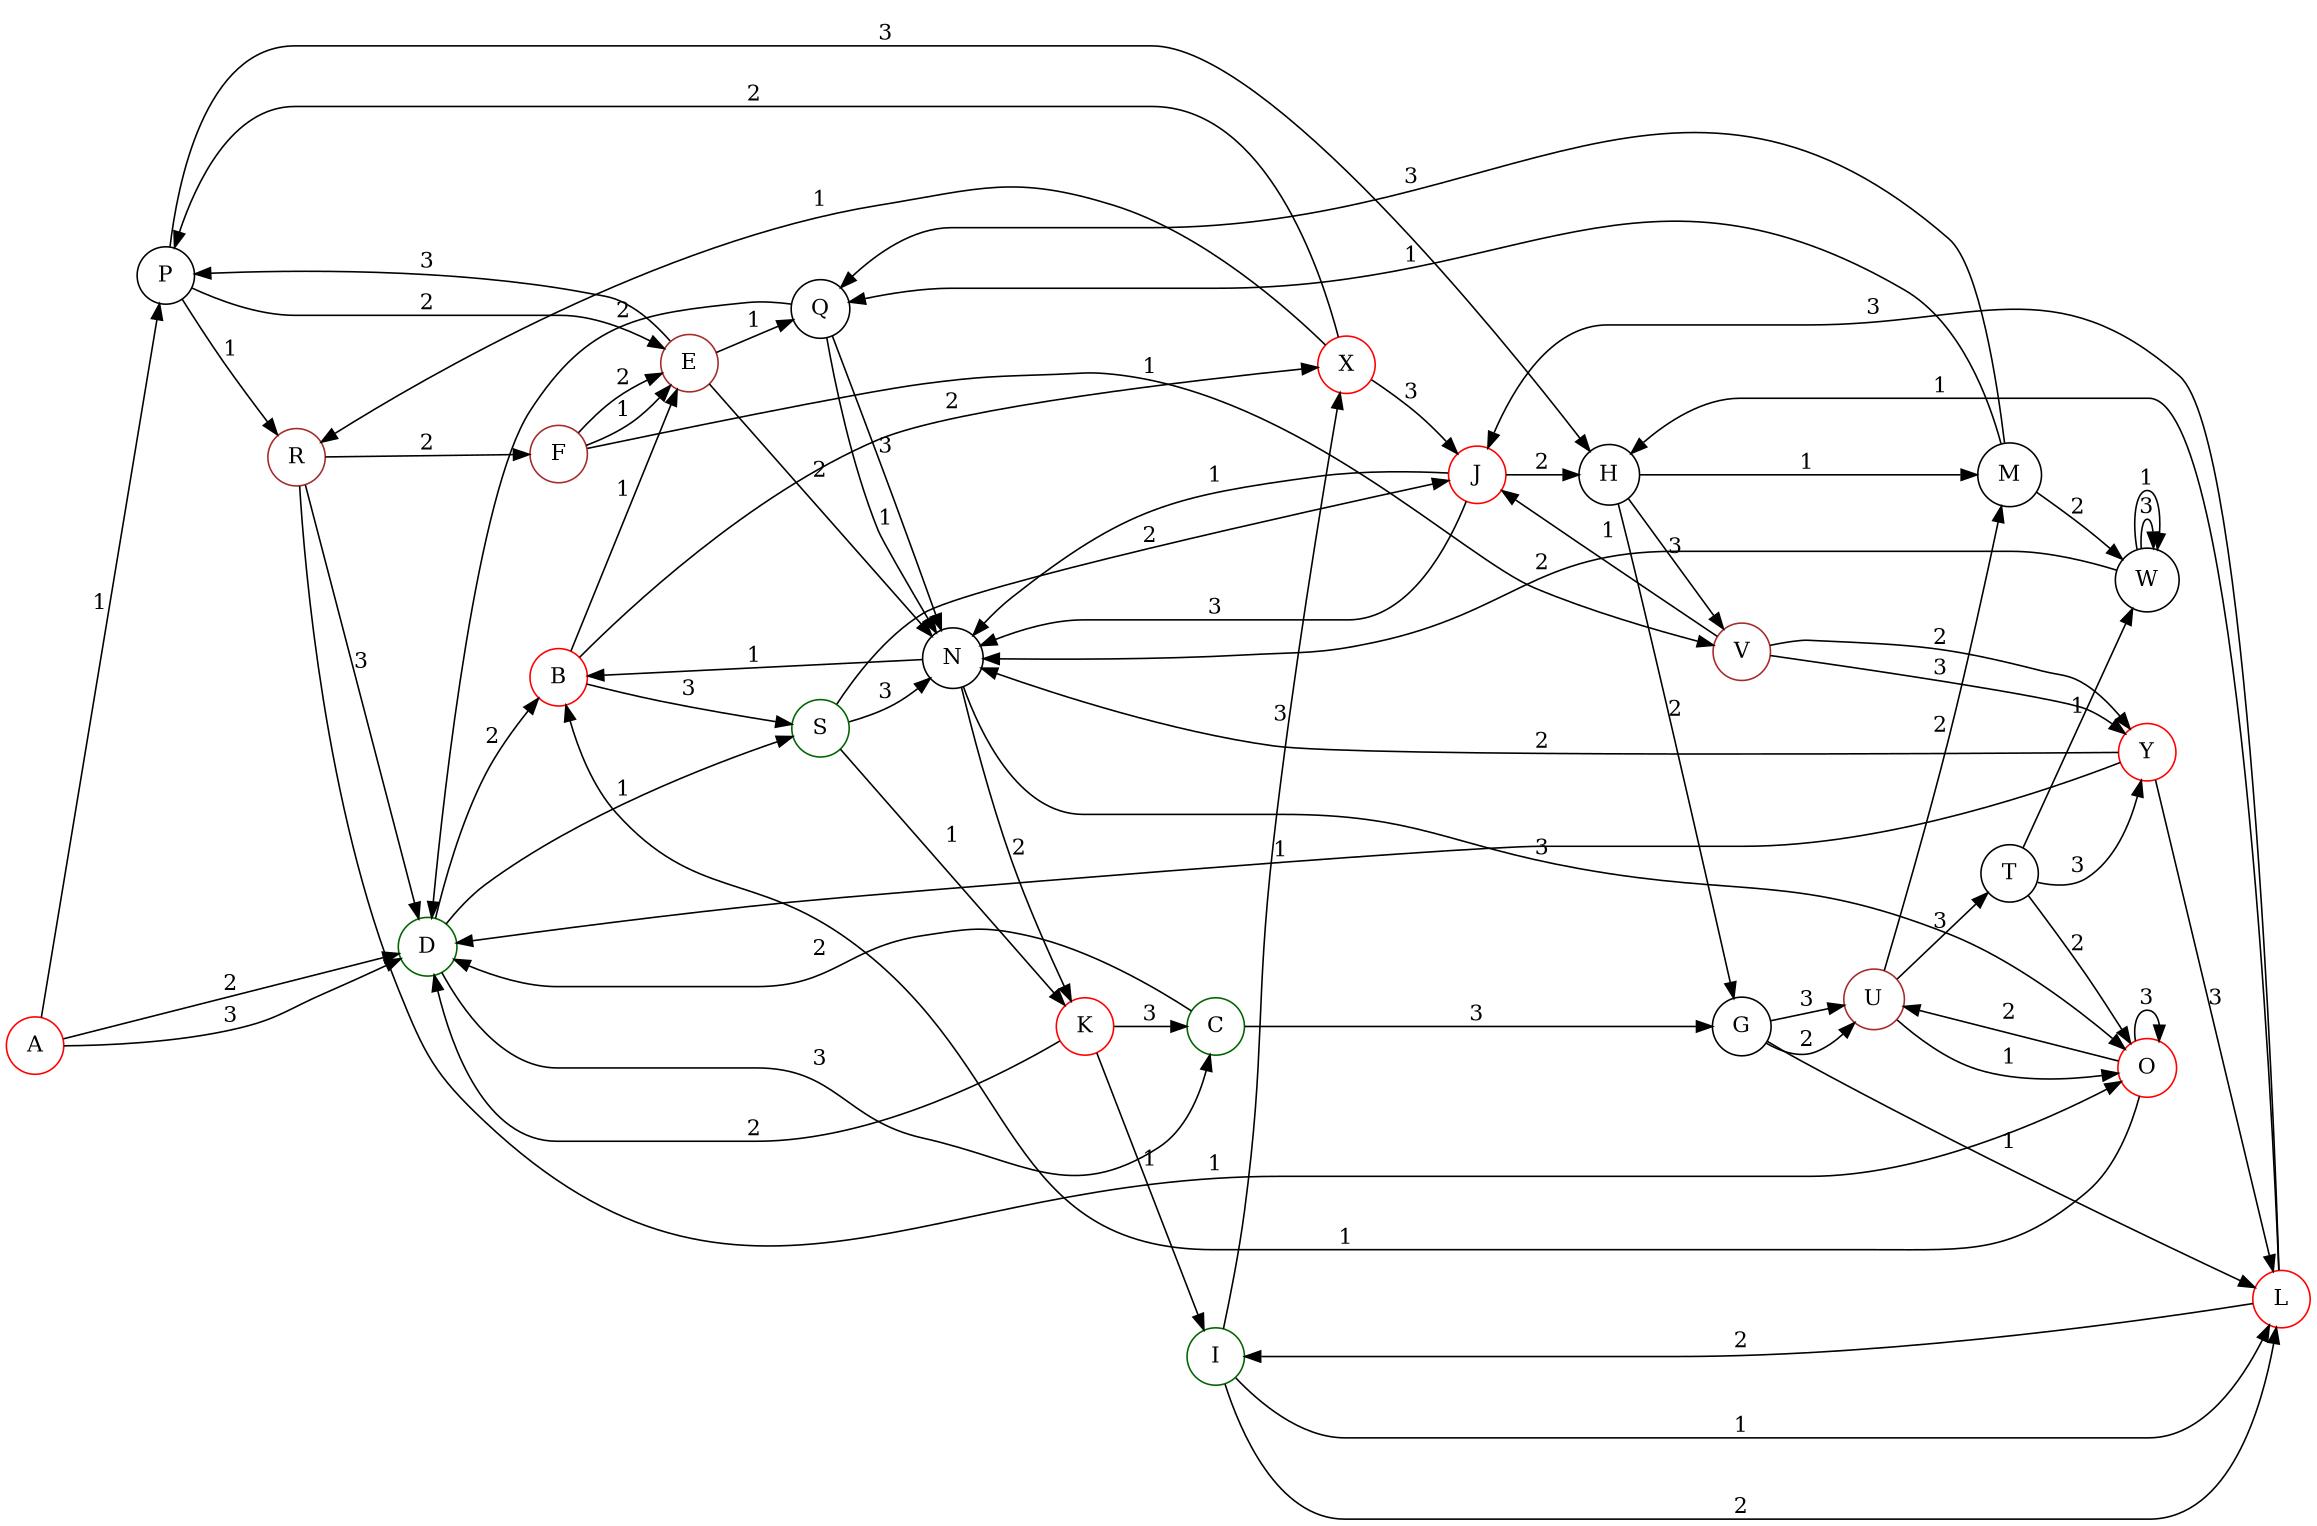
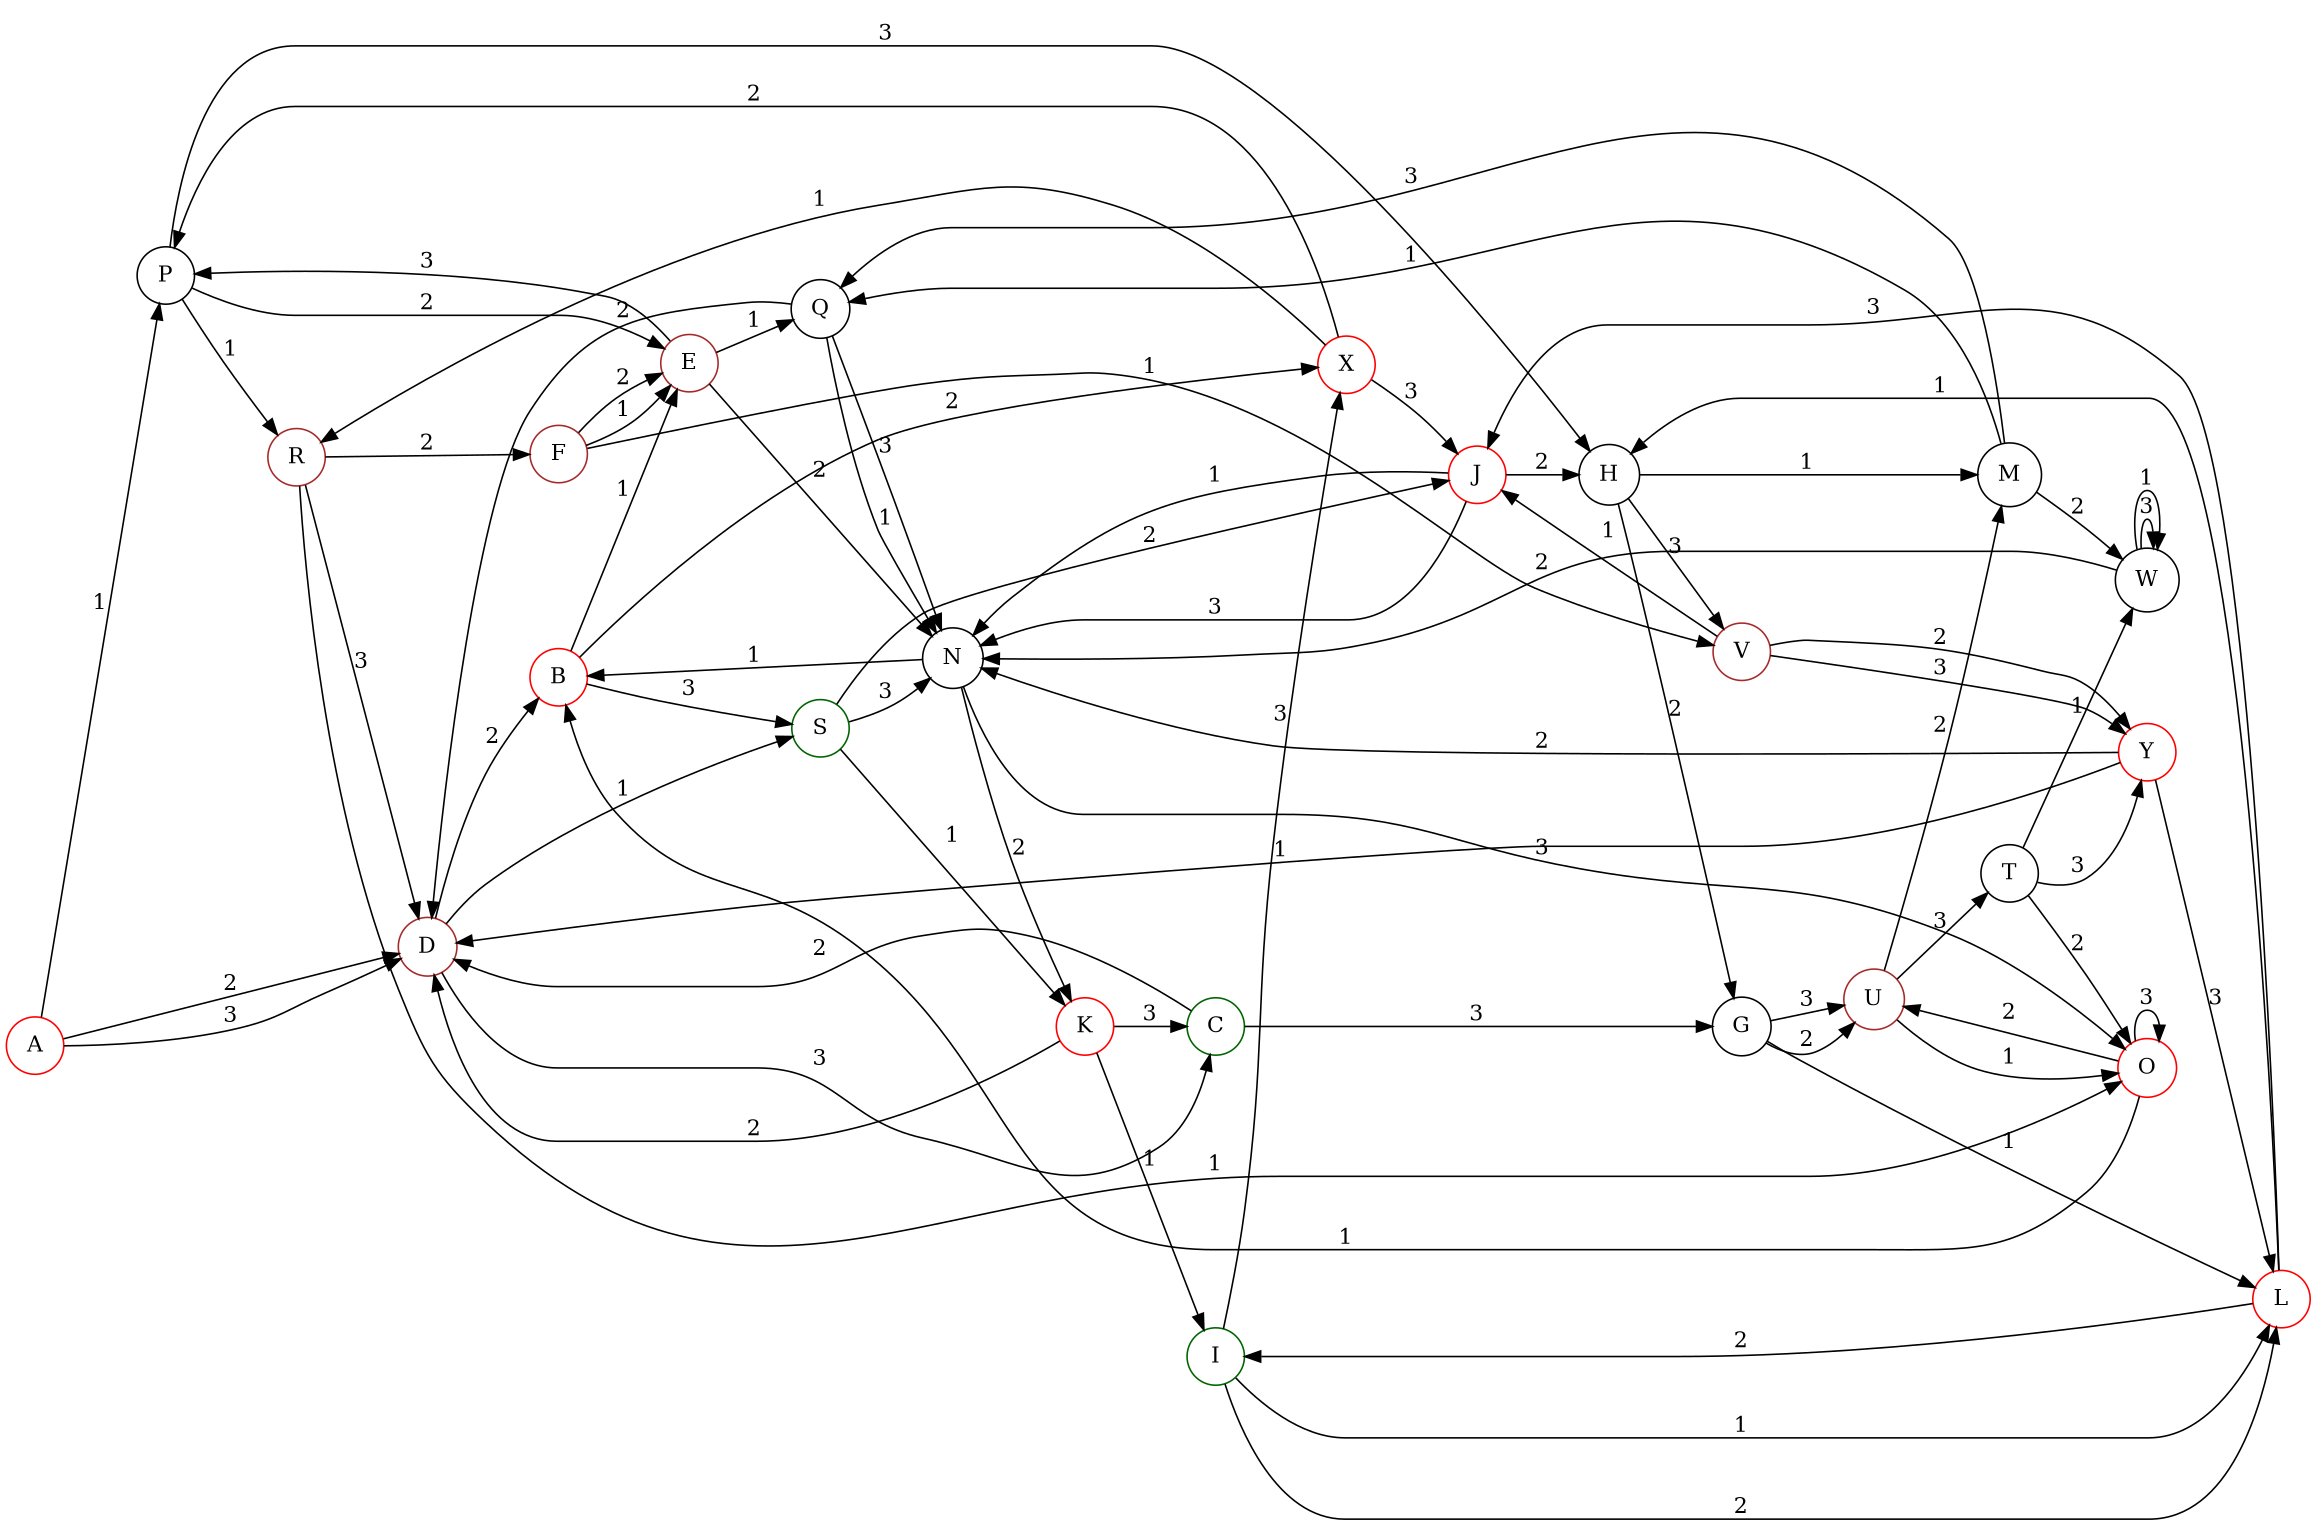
  digraph {
    rankdir=LR
    node [color=black shape=circle]
    P
    A [color=red]
-   D [color=darkgreen]
+   D [color=brown]
    R [color=brown]
    H
    E [color=brown]
    B [color=red]
    S [color=darkgreen]
    C [color=darkgreen]
    O [color=red]
    F [color=brown]
    M
    G
    V [color=brown]
    N
    Q
    X [color=red]
    K [color=red]
    J [color=red]
    U [color=brown]
    W
    L [color=red]
    Y [color=red]
    T
    I [color=darkgreen]
    P -> R [label=1]
    P -> H [label=3]
    P -> E [label=2]
    A -> P [label=1]
    A -> D [label=2]
    A -> D [label=3]
    D -> B [label=2]
    D -> S [label=1]
    D -> C [label=3]
    R -> D [label=3]
    R -> O [label=1]
    R -> F [label=2]
    H -> M [label=1]
    H -> G [label=2]
    H -> V [label=3]
    E -> P [label=3]
    E -> N [label=2]
    E -> Q [label=1]
    B -> E [label=1]
    B -> S [label=3]
    B -> X [label=2]
    S -> N [label=3]
    S -> K [label=1]
    S -> J [label=2]
    C -> D [label=2]
    C -> G [label=3]
    O -> B [label=1]
    O -> O [label=3]
    O -> U [label=2]
    F -> E [label=1]
    F -> E [label=2]
    F -> V [label=1]
    M -> Q [label=3]
    M -> Q [label=1]
    M -> W [label=2]
    G -> U [label=2]
    G -> U [label=3]
    G -> L [label=1]
    V -> J [label=1]
    V -> Y [label=3]
    V -> Y [label=2]
    N -> B [label=1]
    N -> O [label=3]
    N -> K [label=2]
    Q -> D [label=2]
    Q -> N [label=3]
    Q -> N [label=1]
    X -> P [label=2]
    X -> R [label=1]
    X -> J [label=3]
    K -> D [label=2]
    K -> C [label=3]
    K -> I [label=1]
    J -> H [label=2]
    J -> N [label=1]
    J -> N [label=3]
    U -> O [label=1]
    U -> M [label=2]
    U -> T [label=3]
    W -> N [label=2]
    W -> W [label=3]
    W -> W [label=1]
    L -> H [label=1]
    L -> J [label=3]
    L -> I [label=2]
    Y -> D [label=1]
    Y -> N [label=2]
    Y -> L [label=3]
    T -> O [label=2]
    T -> W [label=1]
    T -> Y [label=3]
    I -> X [label=3]
    I -> L [label=2]
    I -> L [label=1]
  }
